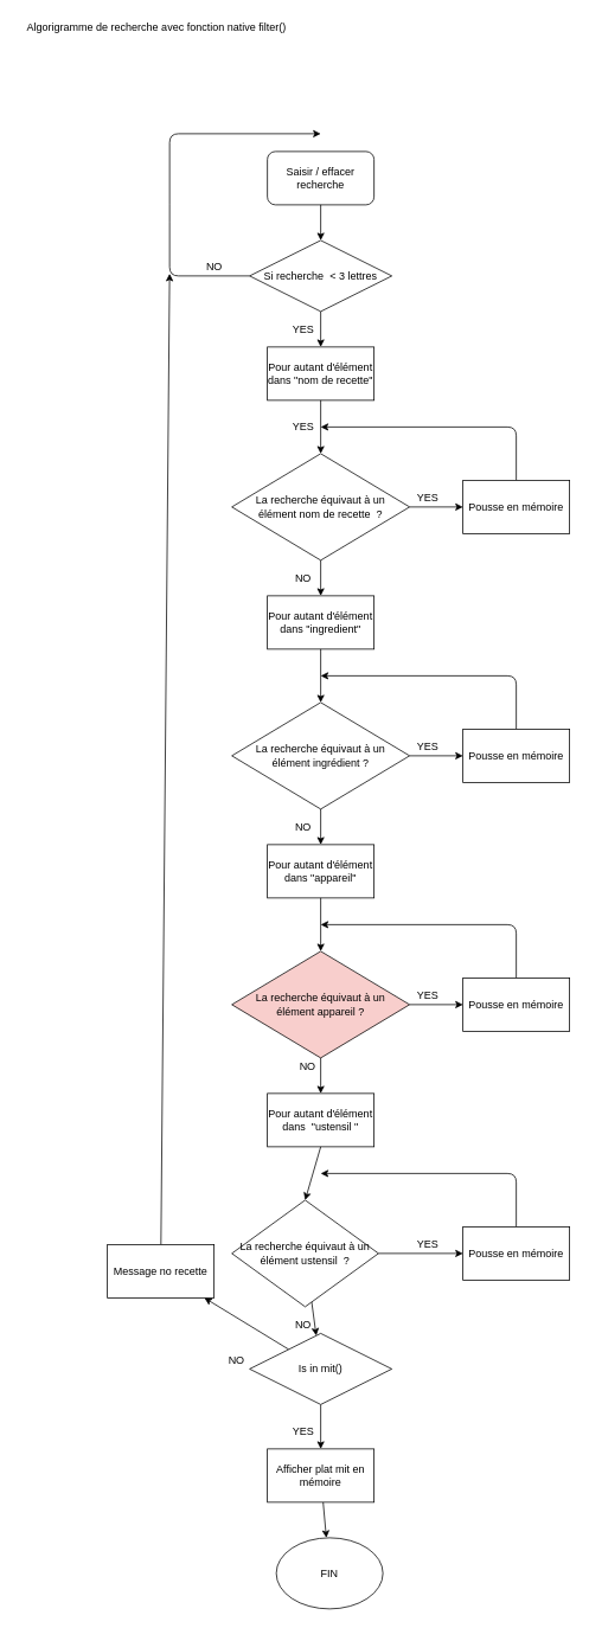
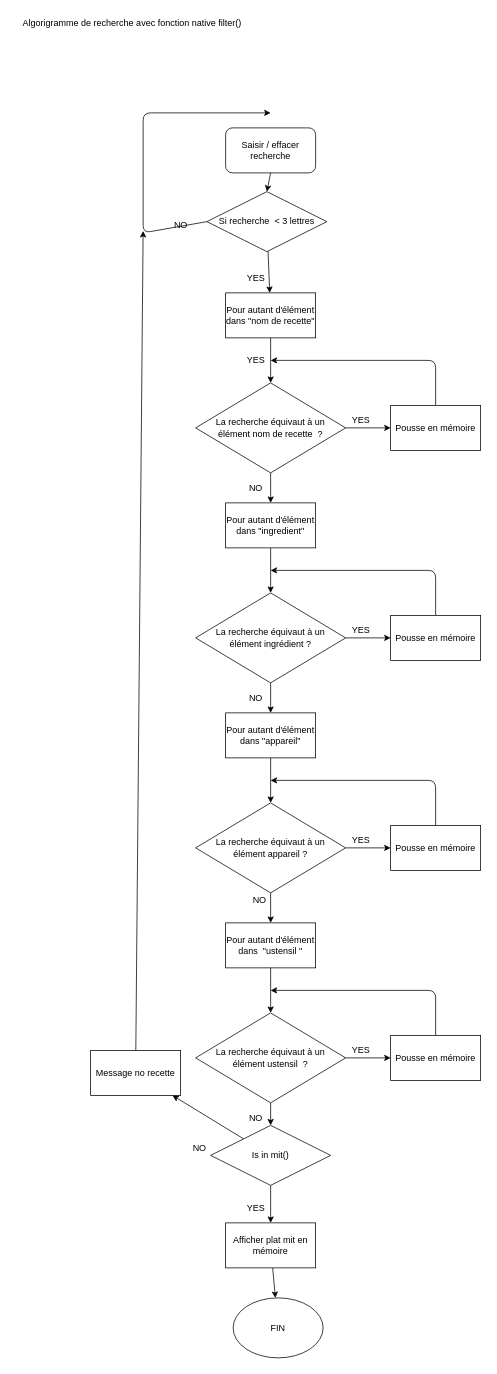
  <mxCell id="0" />
  <mxCell id="1" parent="0" />
  <mxCell id="2" value="Saisir / effacer recherche" style="rounded=1;whiteSpace=wrap;html=1;" vertex="1" parent="1"><mxGeometry x="300" y="170" width="120" height="60" as="geometry" /></mxCell>
  <mxCell id="3" value="" style="endArrow=classic;html=1;exitX=0.5;exitY=1;exitDx=0;exitDy=0;entryX=0.5;entryY=0;entryDx=0;entryDy=0;" edge="1" parent="1" source="2" target="5"><mxGeometry width="50" height="50" relative="1" as="geometry"><mxPoint x="400" y="440" as="sourcePoint" /><mxPoint x="360" y="260" as="targetPoint" /></mxGeometry></mxCell>
  <mxCell id="4" value="" style="edgeStyle=none;html=1;" edge="1" parent="1" source="5" target="11"><mxGeometry relative="1" as="geometry" /></mxCell>
- <mxCell id="5" value="&lt;span&gt;Si recherche&amp;nbsp; &amp;lt; 3 lettres&lt;/span&gt;" style="rhombus;whiteSpace=wrap;html=1;" vertex="1" parent="1"><mxGeometry x="280" y="270" width="160" height="80" as="geometry" /></mxCell>
+ <mxCell id="5" value="&lt;span&gt;Si recherche&amp;nbsp; &amp;lt; 3 lettres&lt;/span&gt;" style="rhombus;whiteSpace=wrap;html=1;" vertex="1" parent="1"><mxGeometry x="275" y="255" width="160" height="80" as="geometry" /></mxCell>
  <mxCell id="6" value="" style="endArrow=classic;html=1;exitX=0;exitY=0.5;exitDx=0;exitDy=0;" edge="1" parent="1" source="5"><mxGeometry width="50" height="50" relative="1" as="geometry"><mxPoint x="400" y="440" as="sourcePoint" /><mxPoint x="360" y="150" as="targetPoint" /><Array as="points"><mxPoint x="190" y="310" /><mxPoint x="190" y="240" /><mxPoint x="190" y="150" /></Array></mxGeometry></mxCell>
  <mxCell id="7" value="" style="edgeStyle=none;html=1;" edge="1" parent="1" source="8" target="37"><mxGeometry relative="1" as="geometry" /></mxCell>
  <mxCell id="8" value="Afficher plat mit en mémoire" style="rounded=0;whiteSpace=wrap;html=1;" vertex="1" parent="1"><mxGeometry x="300" y="1630" width="120" height="60" as="geometry" /></mxCell>
  <mxCell id="9" style="edgeStyle=none;html=1;exitX=1;exitY=0.5;exitDx=0;exitDy=0;entryX=0;entryY=0.5;entryDx=0;entryDy=0;" edge="1" parent="1" source="10" target="15"><mxGeometry relative="1" as="geometry" /></mxCell>
  <mxCell id="10" value="La recherche équivaut à un&lt;br&gt;élément nom de recette&amp;nbsp; ?" style="rhombus;whiteSpace=wrap;html=1;" vertex="1" parent="1"><mxGeometry x="260" y="510" width="200" height="120" as="geometry" /></mxCell>
  <mxCell id="11" value="Pour autant d'élément dans &quot;nom de recette&quot;" style="rounded=0;whiteSpace=wrap;html=1;" vertex="1" parent="1"><mxGeometry x="300" y="390" width="120" height="60" as="geometry" /></mxCell>
  <mxCell id="12" value="" style="endArrow=classic;html=1;exitX=0.5;exitY=1;exitDx=0;exitDy=0;entryX=0.5;entryY=0;entryDx=0;entryDy=0;" edge="1" parent="1" source="10"><mxGeometry width="50" height="50" relative="1" as="geometry"><mxPoint x="400" y="730" as="sourcePoint" /><mxPoint x="360" y="670" as="targetPoint" /></mxGeometry></mxCell>
  <mxCell id="13" value="" style="endArrow=classic;html=1;exitX=0.5;exitY=1;exitDx=0;exitDy=0;entryX=0.5;entryY=0;entryDx=0;entryDy=0;" edge="1" parent="1" source="11" target="10"><mxGeometry width="50" height="50" relative="1" as="geometry"><mxPoint x="400" y="330" as="sourcePoint" /><mxPoint x="450" y="280" as="targetPoint" /></mxGeometry></mxCell>
  <mxCell id="14" style="edgeStyle=none;html=1;exitX=0.5;exitY=0;exitDx=0;exitDy=0;" edge="1" parent="1" source="15"><mxGeometry relative="1" as="geometry"><mxPoint x="360" y="480" as="targetPoint" /><Array as="points"><mxPoint x="580" y="480" /></Array></mxGeometry></mxCell>
  <mxCell id="15" value="Pousse en mémoire" style="rounded=0;whiteSpace=wrap;html=1;" vertex="1" parent="1"><mxGeometry x="520" y="540" width="120" height="60" as="geometry" /></mxCell>
  <mxCell id="16" style="edgeStyle=none;html=1;exitX=1;exitY=0.5;exitDx=0;exitDy=0;entryX=0;entryY=0.5;entryDx=0;entryDy=0;" edge="1" parent="1" source="17" target="21"><mxGeometry relative="1" as="geometry" /></mxCell>
  <mxCell id="17" value="La recherche équivaut à un&lt;br&gt;élément ingrédient ?" style="rhombus;whiteSpace=wrap;html=1;" vertex="1" parent="1"><mxGeometry x="260" y="790" width="200" height="120" as="geometry" /></mxCell>
  <mxCell id="18" value="Pour autant d'élément dans &quot;ingredient&quot;" style="rounded=0;whiteSpace=wrap;html=1;" vertex="1" parent="1"><mxGeometry x="300" y="670" width="120" height="60" as="geometry" /></mxCell>
  <mxCell id="19" value="" style="endArrow=classic;html=1;exitX=0.5;exitY=1;exitDx=0;exitDy=0;entryX=0.5;entryY=0;entryDx=0;entryDy=0;" edge="1" parent="1" source="18" target="17"><mxGeometry width="50" height="50" relative="1" as="geometry"><mxPoint x="400" y="610" as="sourcePoint" /><mxPoint x="450" y="560" as="targetPoint" /></mxGeometry></mxCell>
  <mxCell id="20" style="edgeStyle=none;html=1;exitX=0.5;exitY=0;exitDx=0;exitDy=0;" edge="1" parent="1" source="21"><mxGeometry relative="1" as="geometry"><mxPoint x="360" y="760" as="targetPoint" /><Array as="points"><mxPoint x="580" y="760" /></Array></mxGeometry></mxCell>
  <mxCell id="21" value="Pousse en mémoire" style="rounded=0;whiteSpace=wrap;html=1;" vertex="1" parent="1"><mxGeometry x="520" y="820" width="120" height="60" as="geometry" /></mxCell>
  <mxCell id="22" style="edgeStyle=none;html=1;exitX=1;exitY=0.5;exitDx=0;exitDy=0;entryX=0;entryY=0.5;entryDx=0;entryDy=0;" edge="1" parent="1" source="23" target="29"><mxGeometry relative="1" as="geometry" /></mxCell>
- <mxCell id="23" value="La recherche équivaut à un&lt;br&gt;élément appareil ?" style="rhombus;whiteSpace=wrap;html=1;fillColor=#f8cecc;" vertex="1" parent="1"><mxGeometry x="260" y="1070" width="200" height="120" as="geometry" /></mxCell>
+ <mxCell id="23" value="La recherche équivaut à un&lt;br&gt;élément appareil ?" style="rhombus;whiteSpace=wrap;html=1;" vertex="1" parent="1"><mxGeometry x="260" y="1070" width="200" height="120" as="geometry" /></mxCell>
  <mxCell id="24" value="Pour autant d'élément dans &quot;appareil&quot;" style="rounded=0;whiteSpace=wrap;html=1;" vertex="1" parent="1"><mxGeometry x="300" y="950" width="120" height="60" as="geometry" /></mxCell>
  <mxCell id="25" value="" style="endArrow=classic;html=1;exitX=0.5;exitY=1;exitDx=0;exitDy=0;entryX=0.5;entryY=0;entryDx=0;entryDy=0;" edge="1" parent="1"><mxGeometry width="50" height="50" relative="1" as="geometry"><mxPoint x="360" y="910" as="sourcePoint" /><mxPoint x="360" y="950" as="targetPoint" /></mxGeometry></mxCell>
  <mxCell id="26" value="" style="endArrow=classic;html=1;exitX=0.5;exitY=1;exitDx=0;exitDy=0;entryX=0.5;entryY=0;entryDx=0;entryDy=0;" edge="1" parent="1" source="23"><mxGeometry width="50" height="50" relative="1" as="geometry"><mxPoint x="400" y="1290" as="sourcePoint" /><mxPoint x="360" y="1230" as="targetPoint" /></mxGeometry></mxCell>
  <mxCell id="27" value="" style="endArrow=classic;html=1;exitX=0.5;exitY=1;exitDx=0;exitDy=0;entryX=0.5;entryY=0;entryDx=0;entryDy=0;" edge="1" parent="1" source="24" target="23"><mxGeometry width="50" height="50" relative="1" as="geometry"><mxPoint x="400" y="890" as="sourcePoint" /><mxPoint x="450" y="840" as="targetPoint" /></mxGeometry></mxCell>
  <mxCell id="28" style="edgeStyle=none;html=1;exitX=0.5;exitY=0;exitDx=0;exitDy=0;" edge="1" parent="1" source="29"><mxGeometry relative="1" as="geometry"><mxPoint x="360" y="1040" as="targetPoint" /><Array as="points"><mxPoint x="580" y="1040" /></Array></mxGeometry></mxCell>
  <mxCell id="29" value="Pousse en mémoire" style="rounded=0;whiteSpace=wrap;html=1;" vertex="1" parent="1"><mxGeometry x="520" y="1100" width="120" height="60" as="geometry" /></mxCell>
  <mxCell id="30" style="edgeStyle=none;html=1;exitX=1;exitY=0.5;exitDx=0;exitDy=0;entryX=0;entryY=0.5;entryDx=0;entryDy=0;" edge="1" parent="1" source="32" target="36"><mxGeometry relative="1" as="geometry" /></mxCell>
  <mxCell id="31" value="" style="edgeStyle=none;html=1;" edge="1" parent="1" source="32" target="40"><mxGeometry relative="1" as="geometry" /></mxCell>
- <mxCell id="32" value="La recherche équivaut à un&lt;br&gt;élément ustensil&amp;nbsp; ?" style="rhombus;whiteSpace=wrap;html=1;" vertex="1" parent="1"><mxGeometry x="260" y="1350" width="165" height="120" as="geometry" /></mxCell>
+ <mxCell id="32" value="La recherche équivaut à un&lt;br&gt;élément ustensil&amp;nbsp; ?" style="rhombus;whiteSpace=wrap;html=1;" vertex="1" parent="1"><mxGeometry x="260" y="1350" width="200" height="120" as="geometry" /></mxCell>
  <mxCell id="33" value="Pour autant d'élément dans&amp;nbsp; &quot;ustensil&amp;nbsp;&quot;" style="rounded=0;whiteSpace=wrap;html=1;" vertex="1" parent="1"><mxGeometry x="300" y="1230" width="120" height="60" as="geometry" /></mxCell>
  <mxCell id="34" value="" style="endArrow=classic;html=1;exitX=0.5;exitY=1;exitDx=0;exitDy=0;entryX=0.5;entryY=0;entryDx=0;entryDy=0;" edge="1" parent="1" source="33" target="32"><mxGeometry width="50" height="50" relative="1" as="geometry"><mxPoint x="400" y="1170" as="sourcePoint" /><mxPoint x="450" y="1120" as="targetPoint" /></mxGeometry></mxCell>
  <mxCell id="35" style="edgeStyle=none;html=1;exitX=0.5;exitY=0;exitDx=0;exitDy=0;" edge="1" parent="1" source="36"><mxGeometry relative="1" as="geometry"><mxPoint x="360" y="1320" as="targetPoint" /><Array as="points"><mxPoint x="580" y="1320" /></Array></mxGeometry></mxCell>
  <mxCell id="36" value="Pousse en mémoire" style="rounded=0;whiteSpace=wrap;html=1;" vertex="1" parent="1"><mxGeometry x="520" y="1380" width="120" height="60" as="geometry" /></mxCell>
  <mxCell id="37" value="FIN" style="ellipse;whiteSpace=wrap;html=1;" vertex="1" parent="1"><mxGeometry x="310" y="1730" width="120" height="80" as="geometry" /></mxCell>
  <mxCell id="38" value="" style="edgeStyle=none;html=1;" edge="1" parent="1" source="40" target="8"><mxGeometry relative="1" as="geometry" /></mxCell>
  <mxCell id="39" value="" style="edgeStyle=none;html=1;" edge="1" parent="1" source="40" target="42"><mxGeometry relative="1" as="geometry" /></mxCell>
  <mxCell id="40" value="Is in mit()" style="rhombus;whiteSpace=wrap;html=1;" vertex="1" parent="1"><mxGeometry x="280" y="1500" width="160" height="80" as="geometry" /></mxCell>
  <mxCell id="41" style="edgeStyle=none;html=1;" edge="1" parent="1" source="42"><mxGeometry relative="1" as="geometry"><mxPoint x="190" y="307.5" as="targetPoint" /></mxGeometry></mxCell>
  <mxCell id="42" value="Message no recette" style="rounded=0;whiteSpace=wrap;html=1;" vertex="1" parent="1"><mxGeometry x="120" y="1400" width="120" height="60" as="geometry" /></mxCell>
  <mxCell id="43" value="NO" style="text;html=1;resizable=0;autosize=1;align=center;verticalAlign=middle;points=[];fillColor=none;strokeColor=none;rounded=0;" vertex="1" parent="1"><mxGeometry x="225" y="290" width="30" height="20" as="geometry" /></mxCell>
  <mxCell id="44" value="YES" style="text;html=1;resizable=0;autosize=1;align=center;verticalAlign=middle;points=[];fillColor=none;strokeColor=none;rounded=0;" vertex="1" parent="1"><mxGeometry x="320" y="360" width="40" height="20" as="geometry" /></mxCell>
  <mxCell id="45" value="YES" style="text;html=1;resizable=0;autosize=1;align=center;verticalAlign=middle;points=[];fillColor=none;strokeColor=none;rounded=0;" vertex="1" parent="1"><mxGeometry x="460" y="830" width="40" height="20" as="geometry" /></mxCell>
  <mxCell id="46" value="YES" style="text;html=1;resizable=0;autosize=1;align=center;verticalAlign=middle;points=[];fillColor=none;strokeColor=none;rounded=0;" vertex="1" parent="1"><mxGeometry x="460" y="550" width="40" height="20" as="geometry" /></mxCell>
  <mxCell id="47" value="YES" style="text;html=1;resizable=0;autosize=1;align=center;verticalAlign=middle;points=[];fillColor=none;strokeColor=none;rounded=0;" vertex="1" parent="1"><mxGeometry x="320" y="470" width="40" height="20" as="geometry" /></mxCell>
  <mxCell id="48" value="NO" style="text;html=1;resizable=0;autosize=1;align=center;verticalAlign=middle;points=[];fillColor=none;strokeColor=none;rounded=0;" vertex="1" parent="1"><mxGeometry x="325" y="640" width="30" height="20" as="geometry" /></mxCell>
  <mxCell id="49" value="NO" style="text;html=1;resizable=0;autosize=1;align=center;verticalAlign=middle;points=[];fillColor=none;strokeColor=none;rounded=0;" vertex="1" parent="1"><mxGeometry x="325" y="920" width="30" height="20" as="geometry" /></mxCell>
  <mxCell id="50" value="NO" style="text;html=1;resizable=0;autosize=1;align=center;verticalAlign=middle;points=[];fillColor=none;strokeColor=none;rounded=0;" vertex="1" parent="1"><mxGeometry x="330" y="1190" width="30" height="20" as="geometry" /></mxCell>
  <mxCell id="51" value="NO" style="text;html=1;resizable=0;autosize=1;align=center;verticalAlign=middle;points=[];fillColor=none;strokeColor=none;rounded=0;" vertex="1" parent="1"><mxGeometry x="325" y="1480" width="30" height="20" as="geometry" /></mxCell>
  <mxCell id="52" value="YES" style="text;html=1;resizable=0;autosize=1;align=center;verticalAlign=middle;points=[];fillColor=none;strokeColor=none;rounded=0;" vertex="1" parent="1"><mxGeometry x="460" y="1110" width="40" height="20" as="geometry" /></mxCell>
  <mxCell id="53" value="YES" style="text;html=1;resizable=0;autosize=1;align=center;verticalAlign=middle;points=[];fillColor=none;strokeColor=none;rounded=0;" vertex="1" parent="1"><mxGeometry x="460" y="1390" width="40" height="20" as="geometry" /></mxCell>
  <mxCell id="54" value="NO" style="text;html=1;resizable=0;autosize=1;align=center;verticalAlign=middle;points=[];fillColor=none;strokeColor=none;rounded=0;" vertex="1" parent="1"><mxGeometry x="250" y="1520" width="30" height="20" as="geometry" /></mxCell>
  <mxCell id="55" value="YES" style="text;html=1;resizable=0;autosize=1;align=center;verticalAlign=middle;points=[];fillColor=none;strokeColor=none;rounded=0;" vertex="1" parent="1"><mxGeometry x="320" y="1600" width="40" height="20" as="geometry" /></mxCell>
  <mxCell id="56" value="Algorigramme de recherche avec fonction native filter()" style="text;html=1;resizable=0;autosize=1;align=center;verticalAlign=middle;points=[];fillColor=none;strokeColor=none;rounded=0;" vertex="1" parent="1"><mxGeometry x="20" y="20" width="310" height="20" as="geometry" /></mxCell>
